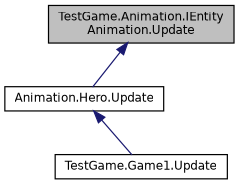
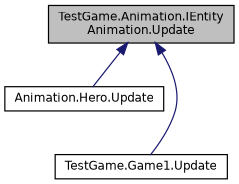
  digraph {
    rankdir=TB
    node [color=black fillcolor=white fontname=Helvetica fontsize=10 shape=record style=filled]
    edge [color=midnightblue dir=back fontname=Helvetica fontsize=10 labelfontname=Helvetica labelfontsize=10 style=solid]
    n1 [fillcolor=grey75 fontcolor=black height=0.2 label="TestGame.Animation.IEntity\lAnimation.Update" width=0.4]
    n2 [height=0.2 label="Animation.Hero.Update" width=0.4]
    n3 [height=0.2 label="TestGame.Game1.Update" width=0.4]
    n1 -> n2
-   n2 -> n3
+   n1 -> n3
  }
